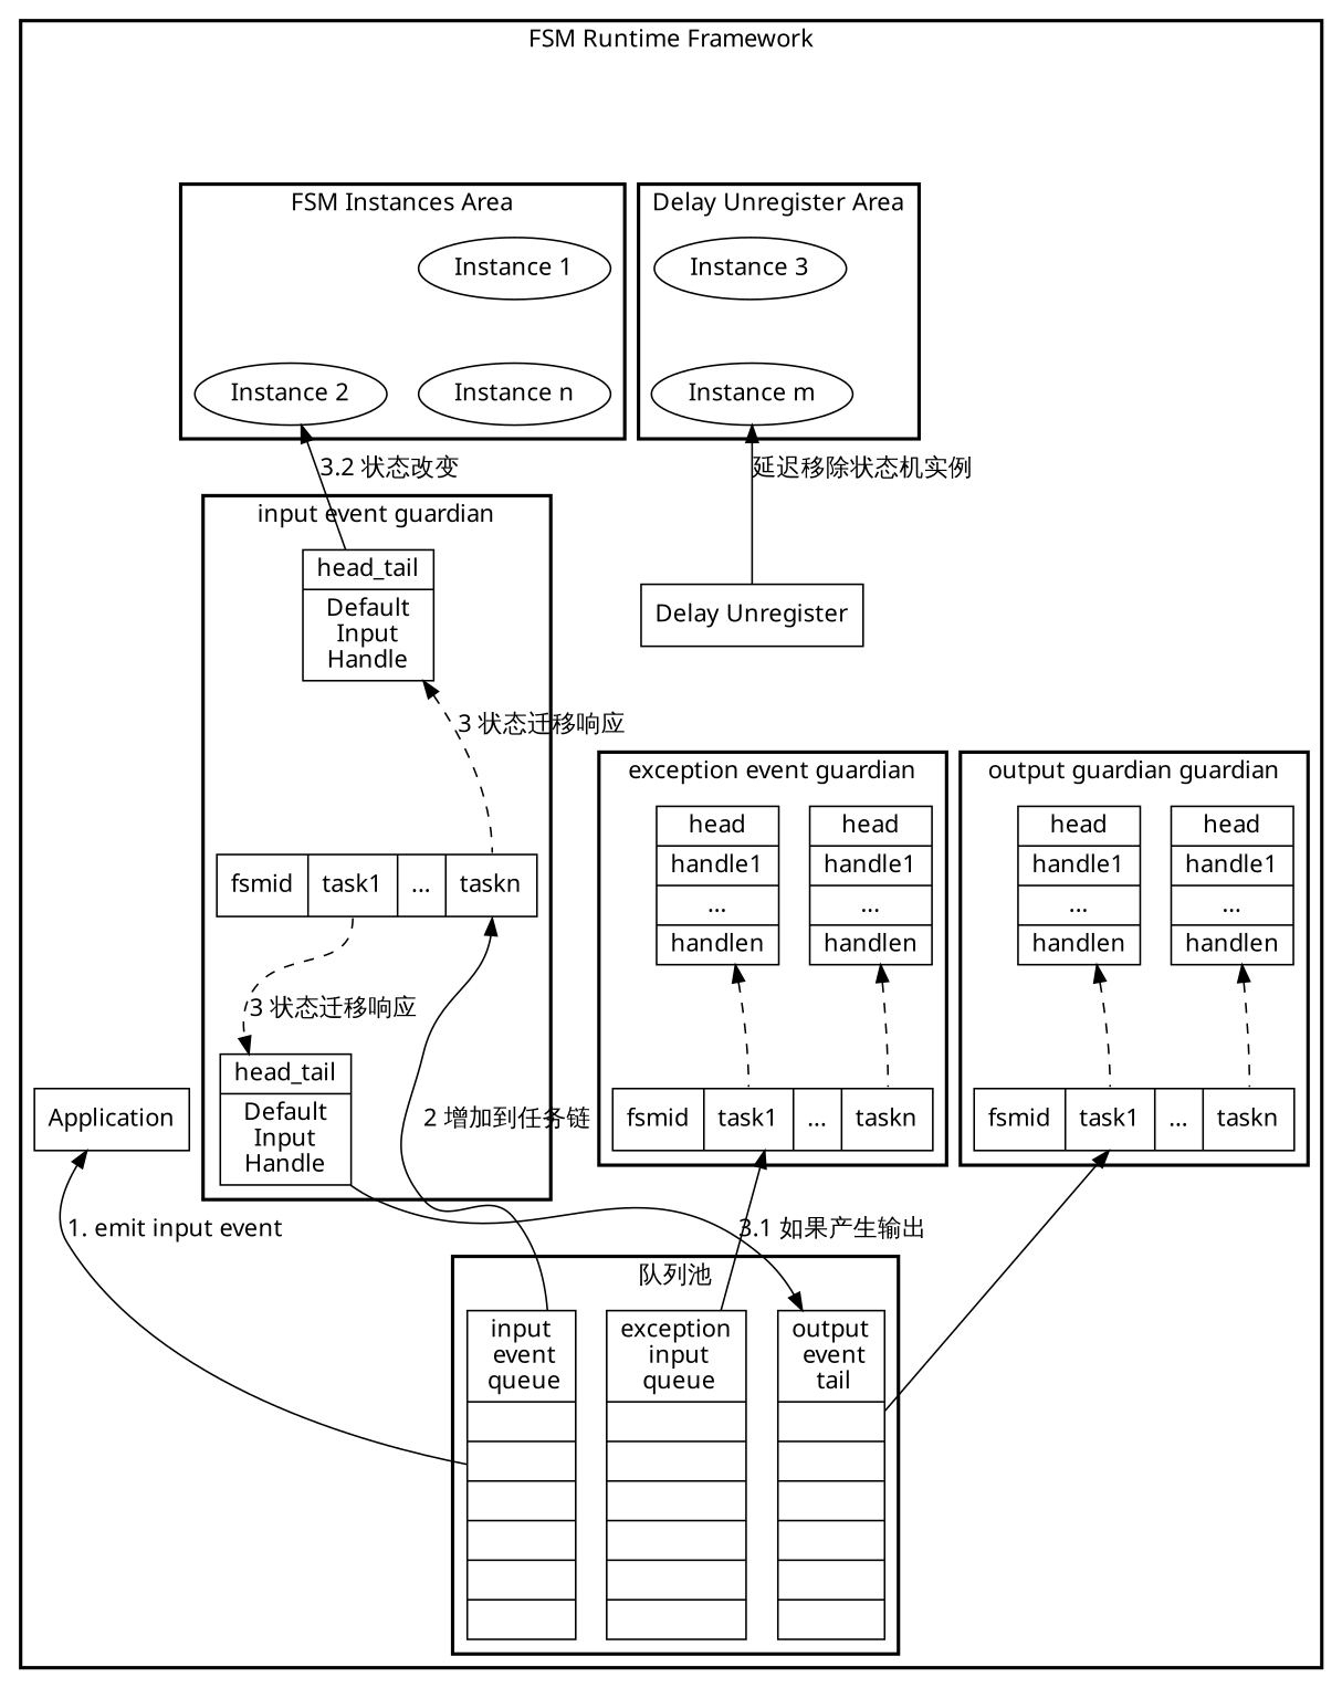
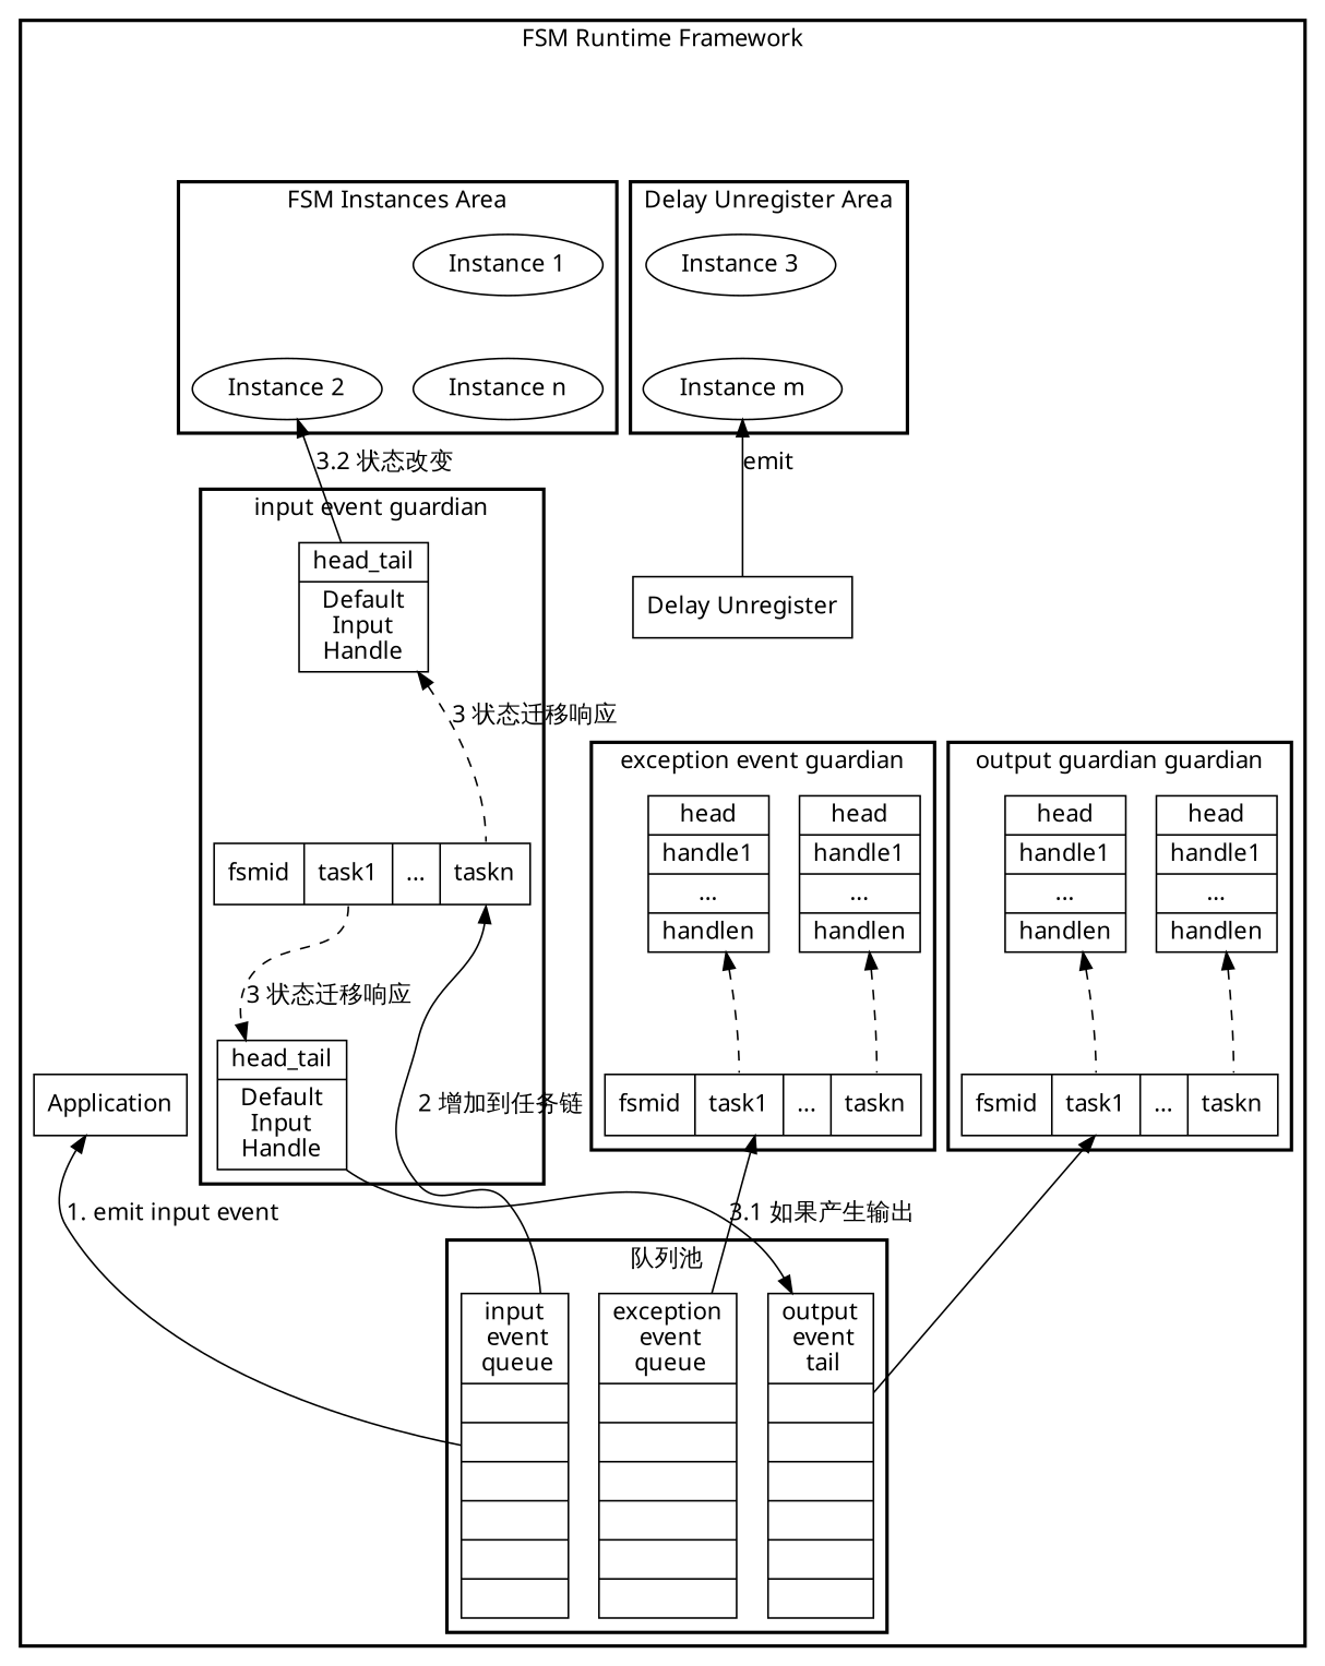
  digraph {
    compound=true
    fontname=FangSong
    rankdir=TB
    node [fontname=FangSong shape=record]
    edge [fontname=FangSong dir=back]
    n1 [label="Instance 1" shape=ellipse]
    n2 [label="Instance 2" shape=ellipse]
    n3 [label="Instance n" shape=ellipse]
    n4 [label="Instance 3" shape=ellipse]
    n5 [label="Instance m" shape=ellipse]
    n6 [label="<f0>fsmid|<f1>task1|<f2>...|<fn>taskn"]
    n7 [label="{head_tail|Default\nInput\nHandle}"]
    n8 [label="{head_tail|Default\nInput\nHandle}"]
    n9 [label="<f0>fsmid|<f1>task1|<f2>...|<fn>taskn"]
    n10 [label="{head|handle1|...|handlen}"]
    n11 [label="{head|handle1|...|handlen}"]
    n12 [label="<f0>fsmid|<f1>task1|<f2>...|<fn>taskn"]
    n13 [label="{head|handle1|...|handlen}"]
    n14 [label="{head|handle1|...|handlen}"]
    n15 [label="{<f0>input\n event\n queue ||||||<f1>}"]
    n16 [label="{<f0>output\n event\n tail ||||||<f1>}"]
-   n17 [label="{<f0>exception\n input\n queue ||||||<f1>}"]
+   n17 [label="{<f0>exception\n event\n queue ||||||<f1>}"]
    topa [fixedsize=true style=invis width=0.01]
    n19 [label="Delay Unregister"]
    n20 [label=Application]
    subgraph cluster_1 {
      label="FSM Runtime Framework"
      style=bold
      topa
      n19
      n20
      subgraph cluster_2 {
        label="FSM Instances Area"
        rankdir=LR
        style=bold
        n1
        n2
        n3
      }
      subgraph cluster_3 {
        label="Delay Unregister Area"
        style=bold
        n4
        n5
      }
      subgraph cluster_4 {
        label="input event guardian"
        style=bold
        n6
        n7
        n8
      }
      subgraph cluster_5 {
        label="output guardian guardian"
        style=bold
        n9
        n10
        n11
      }
      subgraph cluster_6 {
        label="exception event guardian"
        style=bold
        n12
        n13
        n14
      }
      subgraph cluster_7 {
        label="队列池"
        rankdir=LR
        style=bold
        n15
        n16
        n17
      }
    }
    n1 -> n2 [style=invis dir=""]
    n1 -> n3 [style=invis dir=""]
    n2 -> n8 [label="3.2 状态改变"]
    n3 -> n8 [style=invis dir=""]
    n4 -> n5 [style=invis dir=""]
-   n5 -> n19 [label="延迟移除状态机实例"]
+   n5 -> n19 [label=emit]
    n6 -> n7 [label="3 状态迁移响应" style=dashed tailport=f1 dir=""]
    n6 -> n15 [label="2 增加到任务链" tailport=fn]
    n7 -> n16 [label="3.1 如果产生输出" dir=""]
    n8 -> n6 [headport=fn label="3 状态迁移响应" style=dashed]
    n9 -> n16
    n10 -> n9 [headport=f1 style=dashed]
    n11 -> n9 [headport=fn style=dashed]
    n12 -> n17
    n13 -> n12 [headport=f1 style=dashed]
    n14 -> n12 [headport=fn style=dashed]
    topa -> n1 [style=invis dir=""]
    topa -> n4 [style=invis dir=""]
    n20 -> n15 [label="1. emit input event"]
  }
